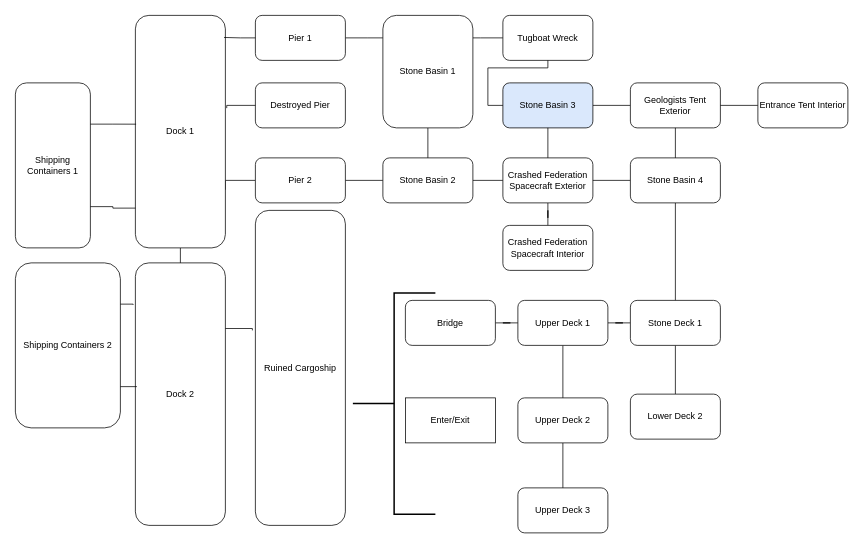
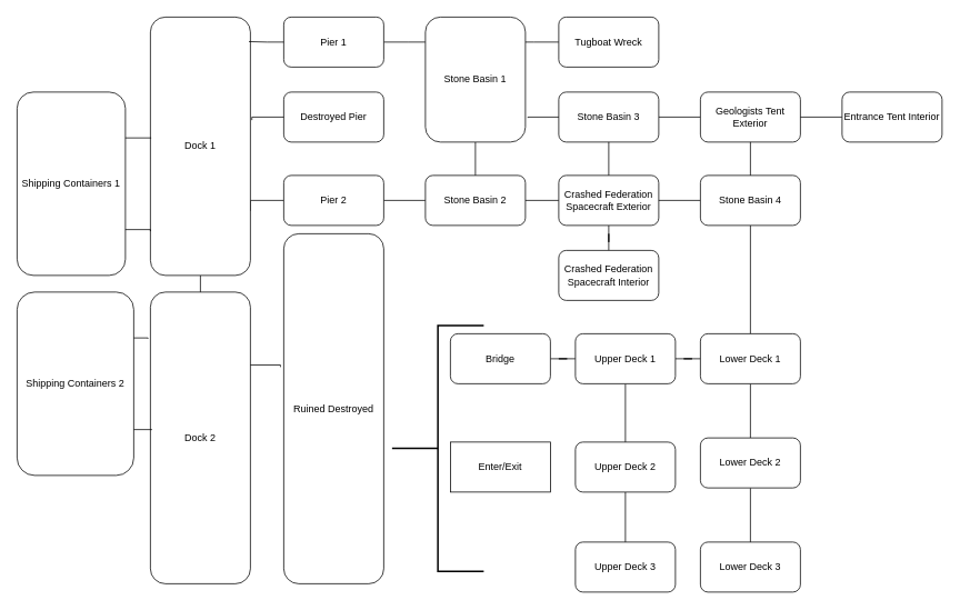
  <mxCell id="0" />
  <mxCell id="1" parent="0" />
  <mxCell id="2" style="edgeStyle=orthogonalEdgeStyle;rounded=0;orthogonalLoop=1;jettySize=auto;html=1;exitX=0.5;exitY=1;exitDx=0;exitDy=0;entryX=0.5;entryY=0;entryDx=0;entryDy=0;endArrow=none;endFill=0;" parent="1" source="4" target="21" edge="1"><mxGeometry relative="1" as="geometry" /></mxCell>
  <mxCell id="3" style="edgeStyle=orthogonalEdgeStyle;rounded=0;orthogonalLoop=1;jettySize=auto;html=1;exitX=1;exitY=0.75;exitDx=0;exitDy=0;entryX=0;entryY=0.5;entryDx=0;entryDy=0;endArrow=none;endFill=0;" parent="1" source="4" target="13" edge="1"><mxGeometry relative="1" as="geometry"><Array as="points"><mxPoint x="300" y="240" /></Array></mxGeometry></mxCell>
  <mxCell id="4" value="Dock 1" style="rounded=1;whiteSpace=wrap;html=1;" parent="1" vertex="1"><mxGeometry x="180" y="20" width="120" height="310" as="geometry" /></mxCell>
  <mxCell id="5" value="" style="edgeStyle=orthogonalEdgeStyle;rounded=0;orthogonalLoop=1;jettySize=auto;html=1;endArrow=none;endFill=0;" parent="1" source="6" target="9" edge="1"><mxGeometry relative="1" as="geometry"><Array as="points"><mxPoint x="490" y="50" /><mxPoint x="490" y="50" /></Array></mxGeometry></mxCell>
  <mxCell id="6" value="Pier 1" style="rounded=1;whiteSpace=wrap;html=1;" parent="1" vertex="1"><mxGeometry x="340" y="20" width="120" height="60" as="geometry" /></mxCell>
  <mxCell id="7" value="" style="edgeStyle=orthogonalEdgeStyle;rounded=0;orthogonalLoop=1;jettySize=auto;html=1;endArrow=none;endFill=0;" parent="1" source="9" target="10" edge="1"><mxGeometry relative="1" as="geometry"><Array as="points"><mxPoint x="640" y="50" /><mxPoint x="640" y="50" /></Array></mxGeometry></mxCell>
  <mxCell id="8" style="edgeStyle=orthogonalEdgeStyle;rounded=0;orthogonalLoop=1;jettySize=auto;html=1;exitX=0.5;exitY=1;exitDx=0;exitDy=0;entryX=0.5;entryY=0;entryDx=0;entryDy=0;endArrow=none;endFill=0;" parent="1" source="9" target="16" edge="1"><mxGeometry relative="1" as="geometry" /></mxCell>
  <mxCell id="9" value="Stone Basin 1" style="whiteSpace=wrap;html=1;rounded=1;" parent="1" vertex="1"><mxGeometry x="510" y="20" width="120" height="150" as="geometry" /></mxCell>
  <mxCell id="10" value="Tugboat Wreck" style="whiteSpace=wrap;html=1;rounded=1;" parent="1" vertex="1"><mxGeometry x="670" y="20" width="120" height="60" as="geometry" /></mxCell>
  <mxCell id="11" value="Destroyed Pier" style="whiteSpace=wrap;html=1;rounded=1;" parent="1" vertex="1"><mxGeometry x="340" y="110" width="120" height="60" as="geometry" /></mxCell>
  <mxCell id="12" value="" style="edgeStyle=orthogonalEdgeStyle;rounded=0;orthogonalLoop=1;jettySize=auto;html=1;endArrow=none;endFill=0;" parent="1" source="13" target="16" edge="1"><mxGeometry relative="1" as="geometry" /></mxCell>
  <mxCell id="13" value="Pier 2" style="whiteSpace=wrap;html=1;rounded=1;" parent="1" vertex="1"><mxGeometry x="340" y="210" width="120" height="60" as="geometry" /></mxCell>
- <mxCell id="14" value="Shipping Containers 1" style="whiteSpace=wrap;html=1;rounded=1;" parent="1" vertex="1"><mxGeometry x="20" y="110" width="100" height="220" as="geometry" /></mxCell>
+ <mxCell id="14" value="Shipping Containers 1" style="whiteSpace=wrap;html=1;rounded=1;" parent="1" vertex="1"><mxGeometry x="20" y="110" width="130" height="220" as="geometry" /></mxCell>
  <mxCell id="15" value="" style="edgeStyle=orthogonalEdgeStyle;rounded=0;orthogonalLoop=1;jettySize=auto;html=1;endArrow=none;endFill=0;" edge="1" parent="1" source="16" target="48"><mxGeometry relative="1" as="geometry" /></mxCell>
  <mxCell id="16" value="Stone Basin 2" style="whiteSpace=wrap;html=1;rounded=1;" parent="1" vertex="1"><mxGeometry x="510" y="210" width="120" height="60" as="geometry" /></mxCell>
  <mxCell id="17" value="" style="edgeStyle=orthogonalEdgeStyle;rounded=0;orthogonalLoop=1;jettySize=auto;html=1;endArrow=none;endFill=0;" edge="1" parent="1" source="18" target="49"><mxGeometry relative="1" as="geometry" /></mxCell>
- <mxCell id="18" value="Stone Basin 3" style="whiteSpace=wrap;html=1;rounded=1;fillColor=#dae8fc;" parent="1" vertex="1"><mxGeometry x="670" y="110" width="120" height="60" as="geometry" /></mxCell>
- <mxCell id="19" value="Ruined Cargoship" style="whiteSpace=wrap;html=1;rounded=1;" parent="1" vertex="1"><mxGeometry x="340" y="280" width="120" height="420" as="geometry" /></mxCell>
- <mxCell id="20" style="edgeStyle=orthogonalEdgeStyle;rounded=0;orthogonalLoop=1;jettySize=auto;html=1;exitX=0;exitY=0.5;exitDx=0;exitDy=0;endArrow=none;endFill=0;" parent="1" source="18" target="10" edge="1"><mxGeometry relative="1" as="geometry" /></mxCell>
+ <mxCell id="18" value="Stone Basin 3" style="whiteSpace=wrap;html=1;rounded=1;" parent="1" vertex="1"><mxGeometry x="670" y="110" width="120" height="60" as="geometry" /></mxCell>
+ <mxCell id="19" value="Ruined Destroyed" style="whiteSpace=wrap;html=1;rounded=1;" parent="1" vertex="1"><mxGeometry x="340" y="280" width="120" height="420" as="geometry" /></mxCell>
+ <mxCell id="20" style="edgeStyle=orthogonalEdgeStyle;rounded=0;orthogonalLoop=1;jettySize=auto;html=1;exitX=0;exitY=0.5;exitDx=0;exitDy=0;entryX=1.025;entryY=0.807;entryDx=0;entryDy=0;entryPerimeter=0;endArrow=none;endFill=0;" parent="1" source="18" target="9" edge="1"><mxGeometry relative="1" as="geometry" /></mxCell>
  <mxCell id="21" value="Dock 2" style="rounded=1;whiteSpace=wrap;html=1;" parent="1" vertex="1"><mxGeometry x="180" y="350" width="120" height="350" as="geometry" /></mxCell>
  <mxCell id="22" value="Shipping Containers 2" style="whiteSpace=wrap;html=1;rounded=1;" parent="1" vertex="1"><mxGeometry x="20" y="350" width="140" height="220" as="geometry" /></mxCell>
  <mxCell id="23" style="edgeStyle=orthogonalEdgeStyle;rounded=0;orthogonalLoop=1;jettySize=auto;html=1;exitX=1;exitY=0.25;exitDx=0;exitDy=0;entryX=0.008;entryY=0.468;entryDx=0;entryDy=0;entryPerimeter=0;endArrow=none;endFill=0;" parent="1" source="14" target="4" edge="1"><mxGeometry relative="1" as="geometry" /></mxCell>
  <mxCell id="24" style="edgeStyle=orthogonalEdgeStyle;rounded=0;orthogonalLoop=1;jettySize=auto;html=1;exitX=1;exitY=0.75;exitDx=0;exitDy=0;entryX=0;entryY=0.829;entryDx=0;entryDy=0;entryPerimeter=0;endArrow=none;endFill=0;" parent="1" source="14" target="4" edge="1"><mxGeometry relative="1" as="geometry" /></mxCell>
  <mxCell id="25" style="edgeStyle=orthogonalEdgeStyle;rounded=0;orthogonalLoop=1;jettySize=auto;html=1;exitX=1;exitY=0.25;exitDx=0;exitDy=0;entryX=-0.033;entryY=0.381;entryDx=0;entryDy=0;entryPerimeter=0;endArrow=none;endFill=0;" parent="1" source="21" target="19" edge="1"><mxGeometry relative="1" as="geometry" /></mxCell>
  <mxCell id="26" style="edgeStyle=orthogonalEdgeStyle;rounded=0;orthogonalLoop=1;jettySize=auto;html=1;exitX=1;exitY=0.25;exitDx=0;exitDy=0;entryX=-0.025;entryY=0.16;entryDx=0;entryDy=0;entryPerimeter=0;endArrow=none;endFill=0;" parent="1" source="22" target="21" edge="1"><mxGeometry relative="1" as="geometry" /></mxCell>
  <mxCell id="27" style="edgeStyle=orthogonalEdgeStyle;rounded=0;orthogonalLoop=1;jettySize=auto;html=1;exitX=1;exitY=0.75;exitDx=0;exitDy=0;entryX=0.017;entryY=0.469;entryDx=0;entryDy=0;entryPerimeter=0;endArrow=none;endFill=0;" parent="1" source="22" target="21" edge="1"><mxGeometry relative="1" as="geometry" /></mxCell>
  <mxCell id="28" style="edgeStyle=orthogonalEdgeStyle;rounded=0;orthogonalLoop=1;jettySize=auto;html=1;exitX=0;exitY=0.5;exitDx=0;exitDy=0;entryX=1.015;entryY=0.399;entryDx=0;entryDy=0;entryPerimeter=0;endArrow=none;endFill=0;" parent="1" source="11" target="4" edge="1"><mxGeometry relative="1" as="geometry" /></mxCell>
  <mxCell id="29" style="edgeStyle=orthogonalEdgeStyle;rounded=0;orthogonalLoop=1;jettySize=auto;html=1;exitX=0;exitY=0.5;exitDx=0;exitDy=0;entryX=0.985;entryY=0.095;entryDx=0;entryDy=0;entryPerimeter=0;endArrow=none;endFill=0;" parent="1" source="6" target="4" edge="1"><mxGeometry relative="1" as="geometry" /></mxCell>
  <mxCell id="30" value="" style="strokeWidth=2;html=1;shape=mxgraph.flowchart.annotation_2;align=left;labelPosition=right;pointerEvents=1;" vertex="1" parent="1"><mxGeometry x="470" y="390" width="110" height="295" as="geometry" /></mxCell>
  <mxCell id="31" value="Enter/Exit" style="rounded=0;whiteSpace=wrap;html=1;" vertex="1" parent="1"><mxGeometry x="540" y="530" width="120" height="60" as="geometry" /></mxCell>
  <mxCell id="32" value="" style="edgeStyle=orthogonalEdgeStyle;rounded=0;orthogonalLoop=1;jettySize=auto;html=1;endArrow=none;endFill=0;" edge="1" parent="1" source="34" target="37"><mxGeometry relative="1" as="geometry" /></mxCell>
  <mxCell id="33" value="" style="edgeStyle=orthogonalEdgeStyle;rounded=0;orthogonalLoop=1;jettySize=auto;html=1;endArrow=none;endFill=0;" edge="1" parent="1" source="34" target="38"><mxGeometry relative="1" as="geometry" /></mxCell>
  <mxCell id="34" value="Upper Deck 2" style="rounded=1;whiteSpace=wrap;html=1;" vertex="1" parent="1"><mxGeometry x="690" y="530" width="120" height="60" as="geometry" /></mxCell>
  <mxCell id="35" value="" style="edgeStyle=orthogonalEdgeStyle;rounded=0;orthogonalLoop=1;jettySize=auto;html=1;endArrow=none;endFill=0;" edge="1" parent="1" source="37" target="41"><mxGeometry relative="1" as="geometry" /></mxCell>
  <mxCell id="36" value="" style="edgeStyle=orthogonalEdgeStyle;rounded=0;orthogonalLoop=1;jettySize=auto;html=1;endArrow=none;endFill=0;" edge="1" parent="1" source="37" target="45"><mxGeometry relative="1" as="geometry" /></mxCell>
  <mxCell id="37" value="Upper Deck 1" style="whiteSpace=wrap;html=1;rounded=1;" vertex="1" parent="1"><mxGeometry x="690" y="400" width="120" height="60" as="geometry" /></mxCell>
  <mxCell id="38" value="Upper Deck 3" style="whiteSpace=wrap;html=1;rounded=1;" vertex="1" parent="1"><mxGeometry x="690" y="650" width="120" height="60" as="geometry" /></mxCell>
  <mxCell id="39" value="" style="edgeStyle=orthogonalEdgeStyle;rounded=0;orthogonalLoop=1;jettySize=auto;html=1;endArrow=none;endFill=0;" edge="1" parent="1" source="41" target="43"><mxGeometry relative="1" as="geometry" /></mxCell>
  <mxCell id="40" value="" style="edgeStyle=orthogonalEdgeStyle;rounded=0;orthogonalLoop=1;jettySize=auto;html=1;endArrow=none;endFill=0;" edge="1" parent="1" source="41" target="54"><mxGeometry relative="1" as="geometry" /></mxCell>
- <mxCell id="41" value="Stone Deck 1" style="whiteSpace=wrap;html=1;rounded=1;" vertex="1" parent="1"><mxGeometry x="840" y="400" width="120" height="60" as="geometry" /></mxCell>
+ <mxCell id="41" value="Lower Deck 1" style="whiteSpace=wrap;html=1;rounded=1;" vertex="1" parent="1"><mxGeometry x="840" y="400" width="120" height="60" as="geometry" /></mxCell>
+ <mxCell id="42" value="" style="edgeStyle=orthogonalEdgeStyle;rounded=0;orthogonalLoop=1;jettySize=auto;html=1;endArrow=none;endFill=0;" edge="1" parent="1" source="43" target="44"><mxGeometry relative="1" as="geometry" /></mxCell>
  <mxCell id="43" value="Lower Deck 2" style="whiteSpace=wrap;html=1;rounded=1;" vertex="1" parent="1"><mxGeometry x="840" y="525" width="120" height="60" as="geometry" /></mxCell>
+ <mxCell id="44" value="Lower Deck 3" style="whiteSpace=wrap;html=1;rounded=1;" vertex="1" parent="1"><mxGeometry x="840" y="650" width="120" height="60" as="geometry" /></mxCell>
  <mxCell id="45" value="Bridge" style="whiteSpace=wrap;html=1;rounded=1;" vertex="1" parent="1"><mxGeometry x="540" y="400" width="120" height="60" as="geometry" /></mxCell>
  <mxCell id="46" value="" style="edgeStyle=orthogonalEdgeStyle;rounded=0;orthogonalLoop=1;jettySize=auto;html=1;endArrow=none;endFill=0;" edge="1" parent="1" source="48" target="55"><mxGeometry relative="1" as="geometry" /></mxCell>
  <mxCell id="47" value="" style="edgeStyle=orthogonalEdgeStyle;rounded=0;orthogonalLoop=1;jettySize=auto;html=1;endArrow=none;endFill=0;" edge="1" parent="1" source="48" target="18"><mxGeometry relative="1" as="geometry" /></mxCell>
  <mxCell id="48" value="Crashed Federation Spacecraft Exterior" style="whiteSpace=wrap;html=1;rounded=1;" vertex="1" parent="1"><mxGeometry x="670" y="210" width="120" height="60" as="geometry" /></mxCell>
  <mxCell id="49" value="Geologists Tent Exterior" style="whiteSpace=wrap;html=1;rounded=1;" vertex="1" parent="1"><mxGeometry x="840" y="110" width="120" height="60" as="geometry" /></mxCell>
  <mxCell id="50" value="" style="edgeStyle=orthogonalEdgeStyle;rounded=0;orthogonalLoop=1;jettySize=auto;html=1;endArrow=none;endFill=0;" edge="1" parent="1" source="51" target="49"><mxGeometry relative="1" as="geometry" /></mxCell>
  <mxCell id="51" value="Entrance Tent Interior" style="whiteSpace=wrap;html=1;rounded=1;" vertex="1" parent="1"><mxGeometry x="1010" y="110" width="120" height="60" as="geometry" /></mxCell>
  <mxCell id="52" value="" style="edgeStyle=orthogonalEdgeStyle;rounded=0;orthogonalLoop=1;jettySize=auto;html=1;endArrow=none;endFill=0;" edge="1" parent="1" source="54" target="48"><mxGeometry relative="1" as="geometry" /></mxCell>
  <mxCell id="53" value="" style="edgeStyle=orthogonalEdgeStyle;rounded=0;orthogonalLoop=1;jettySize=auto;html=1;endArrow=none;endFill=0;" edge="1" parent="1" source="54" target="49"><mxGeometry relative="1" as="geometry" /></mxCell>
  <mxCell id="54" value="Stone Basin 4" style="whiteSpace=wrap;html=1;rounded=1;" vertex="1" parent="1"><mxGeometry x="840" y="210" width="120" height="60" as="geometry" /></mxCell>
  <mxCell id="55" value="Crashed Federation Spacecraft Interior" style="whiteSpace=wrap;html=1;rounded=1;" vertex="1" parent="1"><mxGeometry x="670" y="300" width="120" height="60" as="geometry" /></mxCell>
